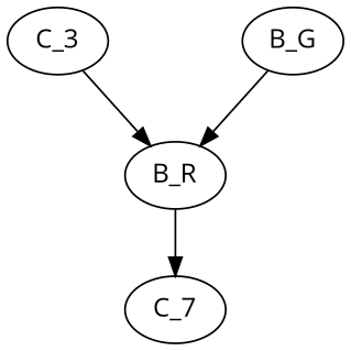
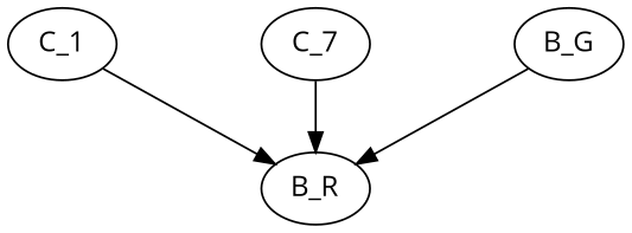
  digraph {
    fontname="Open Sans"
    nodesep=1.0
    node [fontname="Open Sans"]
    edge [fontname="Open Sans"]
-   C_1 [label=C_3]
+   C_1
    B_R
    n3 [label=C_7]
    B_G
    C_1 -> B_R
-   B_R -> n3
+   n3 -> B_R
    B_G -> B_R
  }
